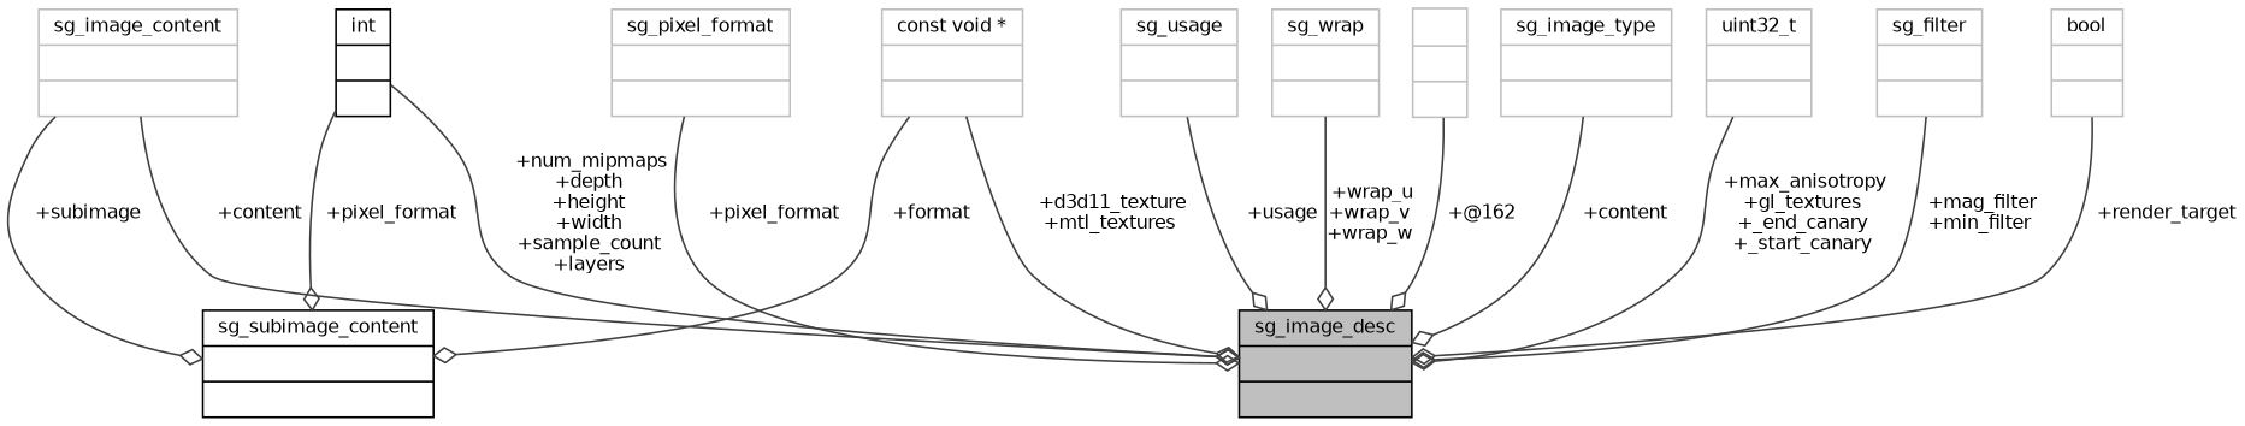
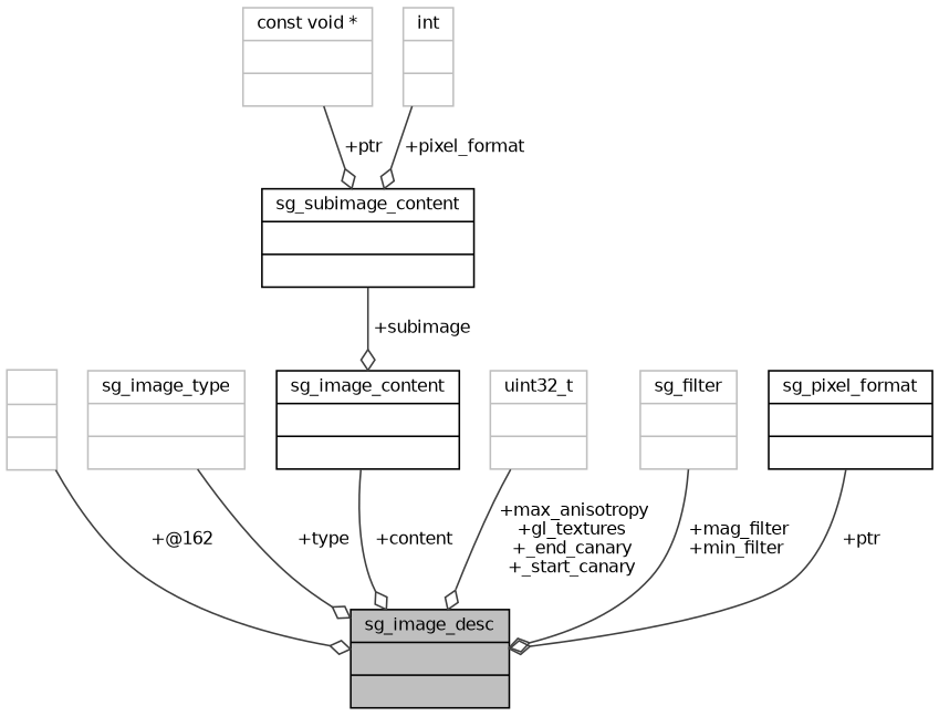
  digraph {
    node [color=grey75 fontname=Helvetica fontsize=10 shape=record]
    edge [arrowhead=odiamond color=grey25 fontname=Helvetica fontsize=10 labelfontname=Helvetica labelfontsize=10 style=solid]
    n1 [color=black fillcolor=grey75 fontcolor=black height=0.2 label="{sg_image_desc\n||}" style=filled width=0.4]
    n2 [height=0.2 label="{\n||}" width=0.4]
    n3 [height=0.2 label="{sg_image_type\n||}" width=0.4]
    n4 [height=0.2 label="{const void *\n||}" width=0.4]
    n5 [color=black height=0.2 label="{sg_subimage_content\n||}" width=0.4]
-   n6 [height=0.2 label="{sg_image_content\n||}" width=0.4]
+   n6 [color=black height=0.2 label="{sg_image_content\n||}" width=0.4]
    n7 [height=0.2 label="{uint32_t\n||}" width=0.4]
    n8 [height=0.2 label="{sg_filter\n||}" width=0.4]
-   n9 [color=black height=0.2 label="{int\n||}" width=0.4]
-   n10 [height=0.2 label="{bool\n||}" width=0.4]
-   n11 [height=0.2 label="{sg_pixel_format\n||}" width=0.4]
-   n12 [height=0.2 label="{sg_usage\n||}" width=0.4]
-   n13 [height=0.2 label="{sg_wrap\n||}" width=0.4]
+   n9 [height=0.2 label="{int\n||}" width=0.4]
+   n11 [color=black height=0.2 label="{sg_pixel_format\n||}" width=0.4]
    n2 -> n1 [label=" +@162"]
-   n3 -> n1 [label=" +content"]
-   n4 -> n1 [label=" +d3d11_texture\n+mtl_textures"]
-   n4 -> n5 [label=" +format"]
-   n6 -> n5 [label=" +subimage"]
+   n3 -> n1 [label=" +type"]
+   n4 -> n5 [label=" +ptr"]
+   n5 -> n6 [label=" +subimage"]
    n6 -> n1 [label=" +content"]
    n7 -> n1 [label=" +max_anisotropy\n+gl_textures\n+_end_canary\n+_start_canary"]
    n8 -> n1 [label=" +mag_filter\n+min_filter"]
-   n9 -> n1 [label=" +num_mipmaps\n+depth\n+height\n+width\n+sample_count\n+layers"]
    n9 -> n5 [label=" +pixel_format"]
-   n10 -> n1 [label=" +render_target"]
-   n11 -> n1 [label=" +pixel_format"]
-   n12 -> n1 [label=" +usage"]
-   n13 -> n1 [label=" +wrap_u\n+wrap_v\n+wrap_w"]
+   n11 -> n1 [label=" +ptr"]
  }
